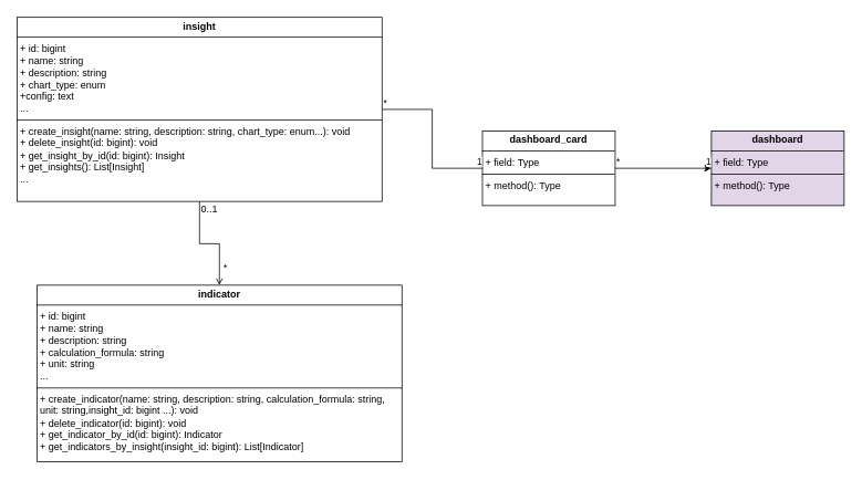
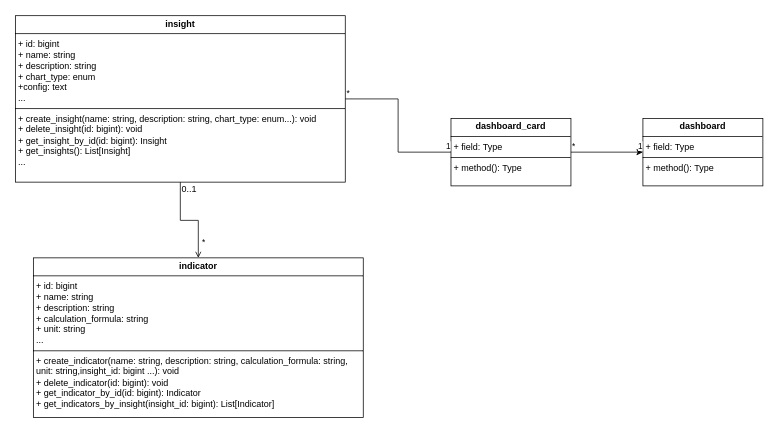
  <mxCell id="0" />
  <mxCell id="1" parent="0" />
  <mxCell id="2" value="&lt;p style=&quot;margin:0px;margin-top:4px;text-align:center;&quot;&gt;&lt;b&gt;indicator&lt;/b&gt;&lt;/p&gt;&lt;hr size=&quot;1&quot; style=&quot;border-style:solid;&quot;&gt;&lt;p style=&quot;margin:0px;margin-left:4px;&quot;&gt;&lt;span style=&quot;background-color: transparent; color: light-dark(rgb(0, 0, 0), rgb(255, 255, 255));&quot;&gt;+ id: bigint&lt;/span&gt;&lt;/p&gt;&lt;p style=&quot;margin:0px;margin-left:4px;&quot;&gt;+ name: string&lt;/p&gt;&lt;p style=&quot;margin:0px;margin-left:4px;&quot;&gt;+ description: string&lt;/p&gt;&lt;p style=&quot;margin:0px;margin-left:4px;&quot;&gt;+ calculation_formula: string&lt;/p&gt;&lt;p style=&quot;margin:0px;margin-left:4px;&quot;&gt;+ unit: string&lt;br&gt;&lt;/p&gt;&lt;p style=&quot;margin:0px;margin-left:4px;&quot;&gt;...&lt;/p&gt;&lt;hr size=&quot;1&quot; style=&quot;border-style:solid;&quot;&gt;&lt;p style=&quot;margin:0px;margin-left:4px;&quot;&gt;&lt;span style=&quot;background-color: transparent; color: light-dark(rgb(0, 0, 0), rgb(255, 255, 255));&quot;&gt;+ create_indicator(name: string, description: string, calculation_formula: string, unit: string,insight_id: bigint ...): void&lt;/span&gt;&lt;/p&gt;&lt;p style=&quot;margin:0px;margin-left:4px;&quot;&gt;&lt;span style=&quot;background-color: transparent; color: light-dark(rgb(0, 0, 0), rgb(255, 255, 255));&quot;&gt;+ delete_indicator(id: bigint): void&lt;/span&gt;&lt;/p&gt;&lt;p style=&quot;margin:0px;margin-left:4px;&quot;&gt;+ get_indicator_by_id(id: bigint): Indicator&lt;/p&gt;&lt;p style=&quot;margin:0px;margin-left:4px;&quot;&gt;+ get_indicators_by_insight(insight_id: bigint): List[Indicator]&lt;/p&gt;" style="verticalAlign=top;align=left;overflow=fill;html=1;whiteSpace=wrap;" parent="1" vertex="1"><mxGeometry x="44" y="343" width="440" height="213" as="geometry" /></mxCell>
  <mxCell id="3" value="&lt;p style=&quot;margin:0px;margin-top:4px;text-align:center;&quot;&gt;&lt;b&gt;insight&lt;/b&gt;&lt;/p&gt;&lt;hr size=&quot;1&quot; style=&quot;border-style:solid;&quot;&gt;&lt;p style=&quot;margin:0px;margin-left:4px;&quot;&gt;&lt;span style=&quot;background-color: transparent; color: light-dark(rgb(0, 0, 0), rgb(255, 255, 255));&quot;&gt;+ id: bigint&lt;/span&gt;&lt;/p&gt;&lt;p style=&quot;margin:0px;margin-left:4px;&quot;&gt;+ name: string&lt;/p&gt;&lt;p style=&quot;margin:0px;margin-left:4px;&quot;&gt;+ description: string&lt;/p&gt;&lt;p style=&quot;margin:0px;margin-left:4px;&quot;&gt;+ chart_type: enum&amp;nbsp;&lt;/p&gt;&lt;p style=&quot;margin:0px;margin-left:4px;&quot;&gt;+config: text&lt;/p&gt;&lt;p style=&quot;margin:0px;margin-left:4px;&quot;&gt;...&lt;/p&gt;&lt;hr size=&quot;1&quot; style=&quot;border-style:solid;&quot;&gt;&lt;p style=&quot;margin:0px;margin-left:4px;&quot;&gt;&lt;span style=&quot;background-color: transparent; color: light-dark(rgb(0, 0, 0), rgb(255, 255, 255));&quot;&gt;+ create_insight(name: string, description: string, chart_type: enum...): void&lt;/span&gt;&lt;/p&gt;&lt;p style=&quot;margin:0px;margin-left:4px;&quot;&gt;&lt;span style=&quot;background-color: transparent; color: light-dark(rgb(0, 0, 0), rgb(255, 255, 255));&quot;&gt;+ delete_insight(id: bigint): void&lt;/span&gt;&lt;/p&gt;&lt;p style=&quot;margin:0px;margin-left:4px;&quot;&gt;+ get_insight_by_id(id: bigint): Insight&lt;/p&gt;&lt;p style=&quot;margin:0px;margin-left:4px;&quot;&gt;+ get_insights(): List[Insight]&lt;/p&gt;&lt;p style=&quot;margin:0px;margin-left:4px;&quot;&gt;...&lt;/p&gt;" style="verticalAlign=top;align=left;overflow=fill;html=1;whiteSpace=wrap;" parent="1" vertex="1"><mxGeometry x="20" y="20" width="440" height="222" as="geometry" /></mxCell>
- <mxCell id="4" value="&lt;p style=&quot;margin:0px;margin-top:4px;text-align:center;&quot;&gt;&lt;b&gt;dashboard&lt;/b&gt;&lt;/p&gt;&lt;hr size=&quot;1&quot; style=&quot;border-style:solid;&quot;&gt;&lt;p style=&quot;margin:0px;margin-left:4px;&quot;&gt;+ field: Type&lt;/p&gt;&lt;hr size=&quot;1&quot; style=&quot;border-style:solid;&quot;&gt;&lt;p style=&quot;margin:0px;margin-left:4px;&quot;&gt;+ method(): Type&lt;/p&gt;" style="verticalAlign=top;align=left;overflow=fill;html=1;whiteSpace=wrap;fillColor=#e1d5e7;" parent="1" vertex="1"><mxGeometry x="857" y="157" width="160" height="90" as="geometry" /></mxCell>
+ <mxCell id="4" value="&lt;p style=&quot;margin:0px;margin-top:4px;text-align:center;&quot;&gt;&lt;b&gt;dashboard&lt;/b&gt;&lt;/p&gt;&lt;hr size=&quot;1&quot; style=&quot;border-style:solid;&quot;&gt;&lt;p style=&quot;margin:0px;margin-left:4px;&quot;&gt;+ field: Type&lt;/p&gt;&lt;hr size=&quot;1&quot; style=&quot;border-style:solid;&quot;&gt;&lt;p style=&quot;margin:0px;margin-left:4px;&quot;&gt;+ method(): Type&lt;/p&gt;" style="verticalAlign=top;align=left;overflow=fill;html=1;whiteSpace=wrap;" parent="1" vertex="1"><mxGeometry x="857" y="157" width="160" height="90" as="geometry" /></mxCell>
  <mxCell id="5" value="" style="endArrow=open;shadow=0;strokeWidth=1;rounded=0;curved=0;endFill=1;edgeStyle=elbowEdgeStyle;elbow=vertical;entryX=0.5;entryY=0;entryDx=0;entryDy=0;exitX=0.5;exitY=1;exitDx=0;exitDy=0;" parent="1" source="3" target="2" edge="1"><mxGeometry x="0.5" y="41" relative="1" as="geometry"><mxPoint x="340" y="-25" as="sourcePoint" /><mxPoint x="397" y="104" as="targetPoint" /><mxPoint x="-40" y="32" as="offset" /></mxGeometry></mxCell>
  <mxCell id="6" value="0..1" style="resizable=0;align=left;verticalAlign=bottom;labelBackgroundColor=none;fontSize=12;" parent="5" connectable="0" vertex="1"><mxGeometry x="-1" relative="1" as="geometry"><mxPoint y="18" as="offset" /></mxGeometry></mxCell>
  <mxCell id="7" value="*" style="edgeLabel;html=1;align=center;verticalAlign=middle;resizable=0;points=[];" parent="5" vertex="1" connectable="0"><mxGeometry x="0.566" y="-3" relative="1" as="geometry"><mxPoint x="9" y="5" as="offset" /></mxGeometry></mxCell>
- <mxCell id="8" value="&lt;p style=&quot;margin:0px;margin-top:4px;text-align:center;&quot;&gt;&lt;b&gt;dashboard_card&lt;/b&gt;&lt;/p&gt;&lt;hr size=&quot;1&quot; style=&quot;border-style:solid;&quot;&gt;&lt;p style=&quot;margin:0px;margin-left:4px;&quot;&gt;+ field: Type&lt;/p&gt;&lt;hr size=&quot;1&quot; style=&quot;border-style:solid;&quot;&gt;&lt;p style=&quot;margin:0px;margin-left:4px;&quot;&gt;+ method(): Type&lt;/p&gt;" style="verticalAlign=top;align=left;overflow=fill;html=1;whiteSpace=wrap;" parent="1" vertex="1"><mxGeometry x="581" y="157" width="160" height="90" as="geometry" /></mxCell>
+ <mxCell id="8" value="&lt;p style=&quot;margin:0px;margin-top:4px;text-align:center;&quot;&gt;&lt;b&gt;dashboard_card&lt;/b&gt;&lt;/p&gt;&lt;hr size=&quot;1&quot; style=&quot;border-style:solid;&quot;&gt;&lt;p style=&quot;margin:0px;margin-left:4px;&quot;&gt;+ field: Type&lt;/p&gt;&lt;hr size=&quot;1&quot; style=&quot;border-style:solid;&quot;&gt;&lt;p style=&quot;margin:0px;margin-left:4px;&quot;&gt;+ method(): Type&lt;/p&gt;" style="verticalAlign=top;align=left;overflow=fill;html=1;whiteSpace=wrap;" parent="1" vertex="1"><mxGeometry x="601" y="157" width="160" height="90" as="geometry" /></mxCell>
  <mxCell id="9" value="" style="endArrow=none;html=1;edgeStyle=orthogonalEdgeStyle;rounded=0;exitX=1;exitY=0.5;exitDx=0;exitDy=0;entryX=0;entryY=0.5;entryDx=0;entryDy=0;" parent="1" source="3" target="8" edge="1"><mxGeometry relative="1" as="geometry"><mxPoint x="517" y="341" as="sourcePoint" /><mxPoint x="677" y="341" as="targetPoint" /></mxGeometry></mxCell>
  <mxCell id="10" value="*" style="edgeLabel;resizable=0;html=1;align=left;verticalAlign=bottom;" parent="9" connectable="0" vertex="1"><mxGeometry x="-1" relative="1" as="geometry" /></mxCell>
  <mxCell id="11" value="1" style="edgeLabel;resizable=0;html=1;align=right;verticalAlign=bottom;" parent="9" connectable="0" vertex="1"><mxGeometry x="1" relative="1" as="geometry" /></mxCell>
  <mxCell id="12" value="" style="endArrow=classic;html=1;edgeStyle=orthogonalEdgeStyle;rounded=0;exitX=1;exitY=0.5;exitDx=0;exitDy=0;entryX=0;entryY=0.5;entryDx=0;entryDy=0;" parent="1" source="8" target="4" edge="1"><mxGeometry relative="1" as="geometry"><mxPoint x="734" y="209" as="sourcePoint" /><mxPoint x="850" y="209" as="targetPoint" /></mxGeometry></mxCell>
  <mxCell id="13" value="*" style="edgeLabel;resizable=0;html=1;align=left;verticalAlign=bottom;" parent="12" connectable="0" vertex="1"><mxGeometry x="-1" relative="1" as="geometry" /></mxCell>
  <mxCell id="14" value="1" style="edgeLabel;resizable=0;html=1;align=right;verticalAlign=bottom;" parent="12" connectable="0" vertex="1"><mxGeometry x="1" relative="1" as="geometry" /></mxCell>
